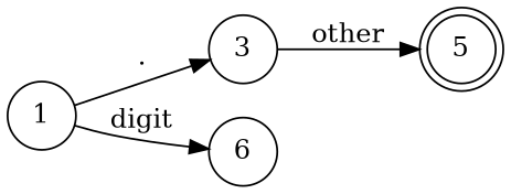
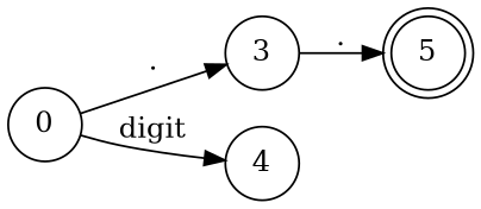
  digraph {
    rankdir=LR
    node [shape=circle]
    5 [shape=doublecircle]
-   0 [label=1]
+   0
    3
-   4 [label=6]
+   4
    0 -> 3 [label="."]
    0 -> 4 [label=digit]
-   3 -> 5 [label=other]
+   3 -> 5 [label="."]
  }
